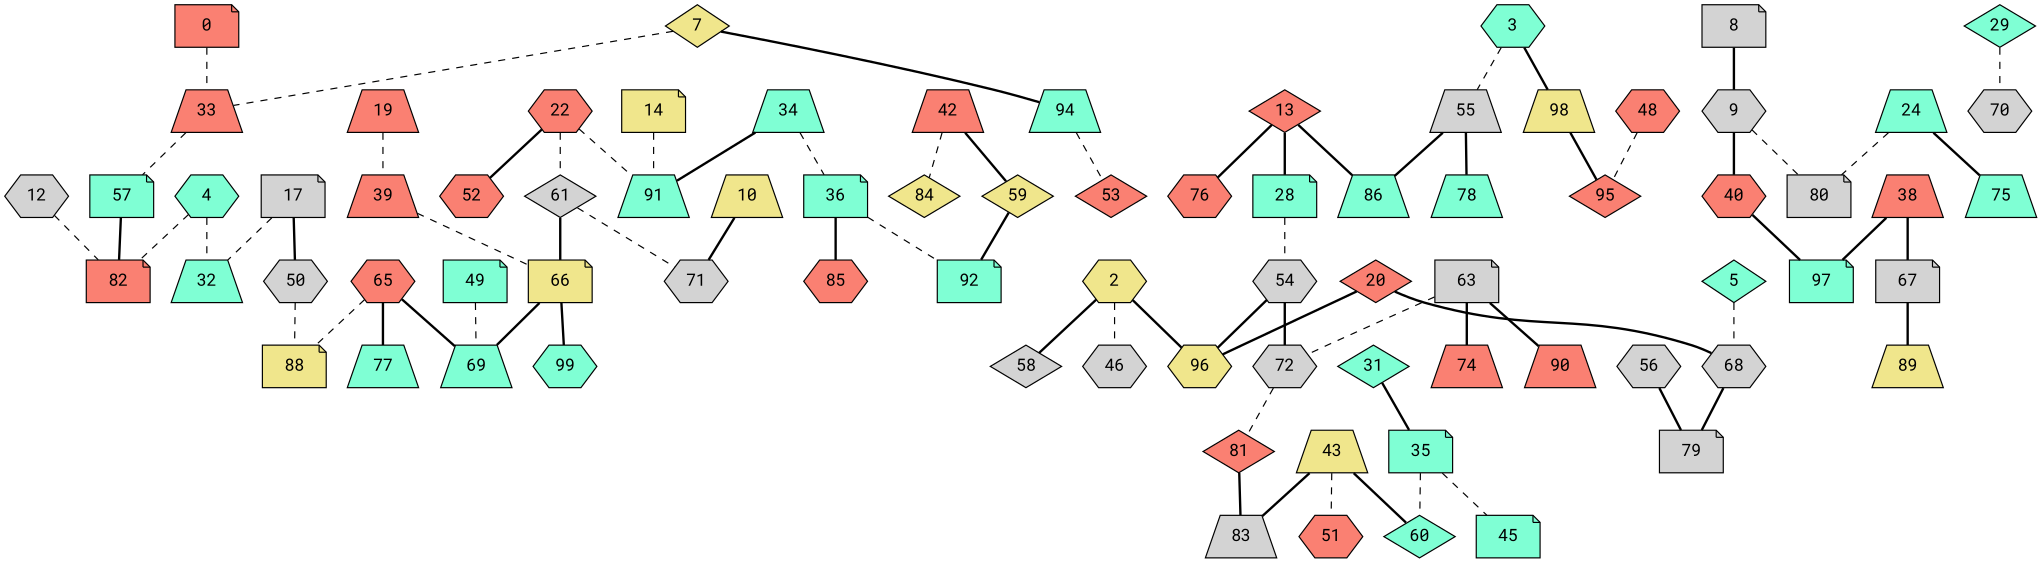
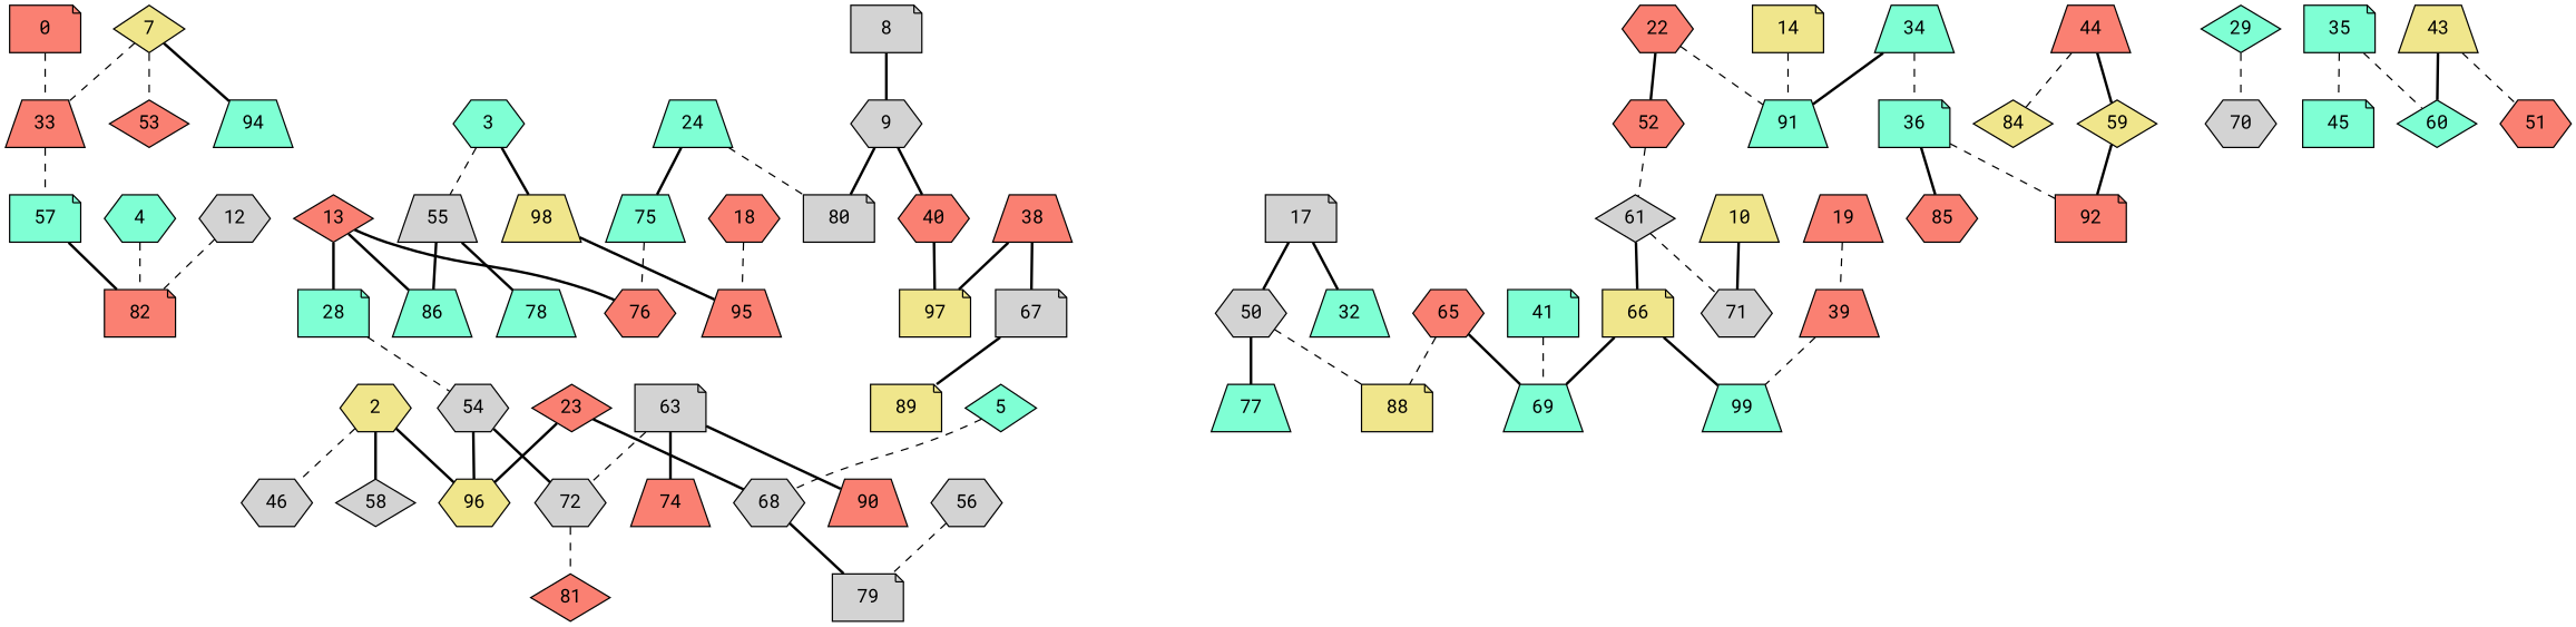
  graph {
    fontname="Roboto Mono"
    node [fillcolor=salmon fontname="Roboto Mono" shape=trapezium style=filled]
    edge [fontname="Roboto Mono" style=bold]
    0 [shape=note]
    33
    57 [fillcolor=aquamarine shape=note]
    2 [fillcolor=khaki shape=hexagon]
    46 [fillcolor=lightgrey shape=hexagon]
    58 [fillcolor=lightgrey shape=diamond]
    96 [fillcolor=khaki shape=hexagon]
    3 [fillcolor=aquamarine shape=hexagon]
    n9 [fillcolor=khaki label=98]
    55 [fillcolor=lightgrey]
-   95 [shape=diamond]
+   95
    86 [fillcolor=aquamarine]
    78 [fillcolor=aquamarine]
    4 [fillcolor=aquamarine shape=hexagon]
    32 [fillcolor=aquamarine]
    82 [shape=note]
    5 [fillcolor=aquamarine shape=diamond]
    68 [fillcolor=lightgrey shape=hexagon]
    79 [fillcolor=lightgrey shape=note]
    7 [fillcolor=khaki shape=diamond]
    53 [shape=diamond]
    94 [fillcolor=aquamarine]
    8 [fillcolor=lightgrey shape=note]
    9 [fillcolor=lightgrey shape=hexagon]
    40 [shape=hexagon]
    80 [fillcolor=lightgrey shape=note]
-   97 [fillcolor=aquamarine shape=note]
+   97 [fillcolor=khaki shape=note]
    10 [fillcolor=khaki]
    71 [fillcolor=lightgrey shape=hexagon]
    12 [fillcolor=lightgrey shape=hexagon]
    13 [shape=diamond]
    28 [fillcolor=aquamarine shape=note]
    76 [shape=hexagon]
    54 [fillcolor=lightgrey shape=hexagon]
    14 [fillcolor=khaki shape=note]
    91 [fillcolor=aquamarine]
    17 [fillcolor=lightgrey shape=note]
    50 [fillcolor=lightgrey shape=hexagon]
    88 [fillcolor=khaki shape=note]
    19
    39
-   99 [fillcolor=aquamarine shape=hexagon]
+   99 [fillcolor=aquamarine]
    22 [shape=hexagon]
    52 [shape=hexagon]
    61 [fillcolor=lightgrey shape=diamond]
-   23 [shape=diamond label=20]
+   23 [shape=diamond]
    24 [fillcolor=aquamarine]
    75 [fillcolor=aquamarine]
    72 [fillcolor=lightgrey shape=hexagon]
    70 [fillcolor=lightgrey shape=hexagon]
    29 [fillcolor=aquamarine shape=diamond]
-   31 [fillcolor=aquamarine shape=diamond]
    35 [fillcolor=aquamarine shape=note]
    45 [fillcolor=aquamarine shape=note]
    60 [fillcolor=aquamarine shape=diamond]
    34 [fillcolor=aquamarine]
    36 [fillcolor=aquamarine shape=note]
    85 [shape=hexagon]
-   92 [fillcolor=aquamarine shape=note]
+   92 [shape=note]
    38
    67 [fillcolor=lightgrey shape=note]
-   89 [fillcolor=khaki]
-   42
+   89 [fillcolor=khaki shape=note]
+   42 [label=44]
    59 [fillcolor=khaki shape=diamond]
    84 [fillcolor=khaki shape=diamond]
    43 [fillcolor=khaki]
    51 [shape=hexagon]
-   83 [fillcolor=lightgrey]
-   48 [shape=hexagon]
-   49 [fillcolor=aquamarine shape=note]
+   48 [shape=hexagon label=18]
+   49 [fillcolor=aquamarine shape=note label=41]
    69 [fillcolor=aquamarine]
    66 [fillcolor=khaki shape=note]
    81 [shape=diamond]
    56 [fillcolor=lightgrey shape=hexagon]
    63 [fillcolor=lightgrey shape=note]
    74
    90
    65 [shape=hexagon]
    77 [fillcolor=aquamarine]
    0 -- 33 [style=dashed]
    33 -- 57 [style=dashed]
    57 -- 82
    2 -- 46 [style=dashed]
    2 -- 58
    2 -- 96
    3 -- n9
    3 -- 55 [style=dashed]
    n9 -- 95
    55 -- 86
    55 -- 78
-   4 -- 32 [style=dashed]
    4 -- 82 [style=dashed]
    5 -- 68 [style=dashed]
    68 -- 79
    7 -- 33 [style=dashed]
-   94 -- 53 [style=dashed]
+   7 -- 53 [style=dashed]
    7 -- 94
    8 -- 9
    9 -- 40
-   9 -- 80 [style=dashed]
+   9 -- 80
    40 -- 97
    10 -- 71
    12 -- 82 [style=dashed]
    13 -- 86
    13 -- 28
    13 -- 76
    28 -- 54 [style=dashed]
    54 -- 96
    54 -- 72
    14 -- 91 [style=dashed]
-   17 -- 32 [style=dashed]
+   17 -- 32
    17 -- 50
    50 -- 88 [style=dashed]
    19 -- 39 [style=dashed]
-   39 -- 66 [style=dashed]
+   39 -- 99 [style=dashed]
    22 -- 91 [style=dashed]
    22 -- 52
-   22 -- 61 [style=dashed]
+   52 -- 61 [style=dashed]
    61 -- 71 [style=dashed]
    61 -- 66
    23 -- 96
    23 -- 68
    24 -- 80 [style=dashed]
    24 -- 75
+   75 -- 76 [style=dashed]
    72 -- 81 [style=dashed]
    29 -- 70 [style=dashed]
-   31 -- 35
    35 -- 45 [style=dashed]
    35 -- 60 [style=dashed]
    34 -- 91
    34 -- 36 [style=dashed]
    36 -- 85
    36 -- 92 [style=dashed]
    38 -- 97
    38 -- 67
    67 -- 89
    42 -- 59
    42 -- 84 [style=dashed]
    59 -- 92
    43 -- 60
    43 -- 51 [style=dashed]
-   43 -- 83
    48 -- 95 [style=dashed]
    49 -- 69 [style=dashed]
    66 -- 99
    66 -- 69
-   81 -- 83
-   56 -- 79
+   56 -- 79 [style=dashed]
    63 -- 72 [style=dashed]
    63 -- 74
    63 -- 90
    65 -- 88 [style=dashed]
    65 -- 69
-   65 -- 77
+   50 -- 77
  }
